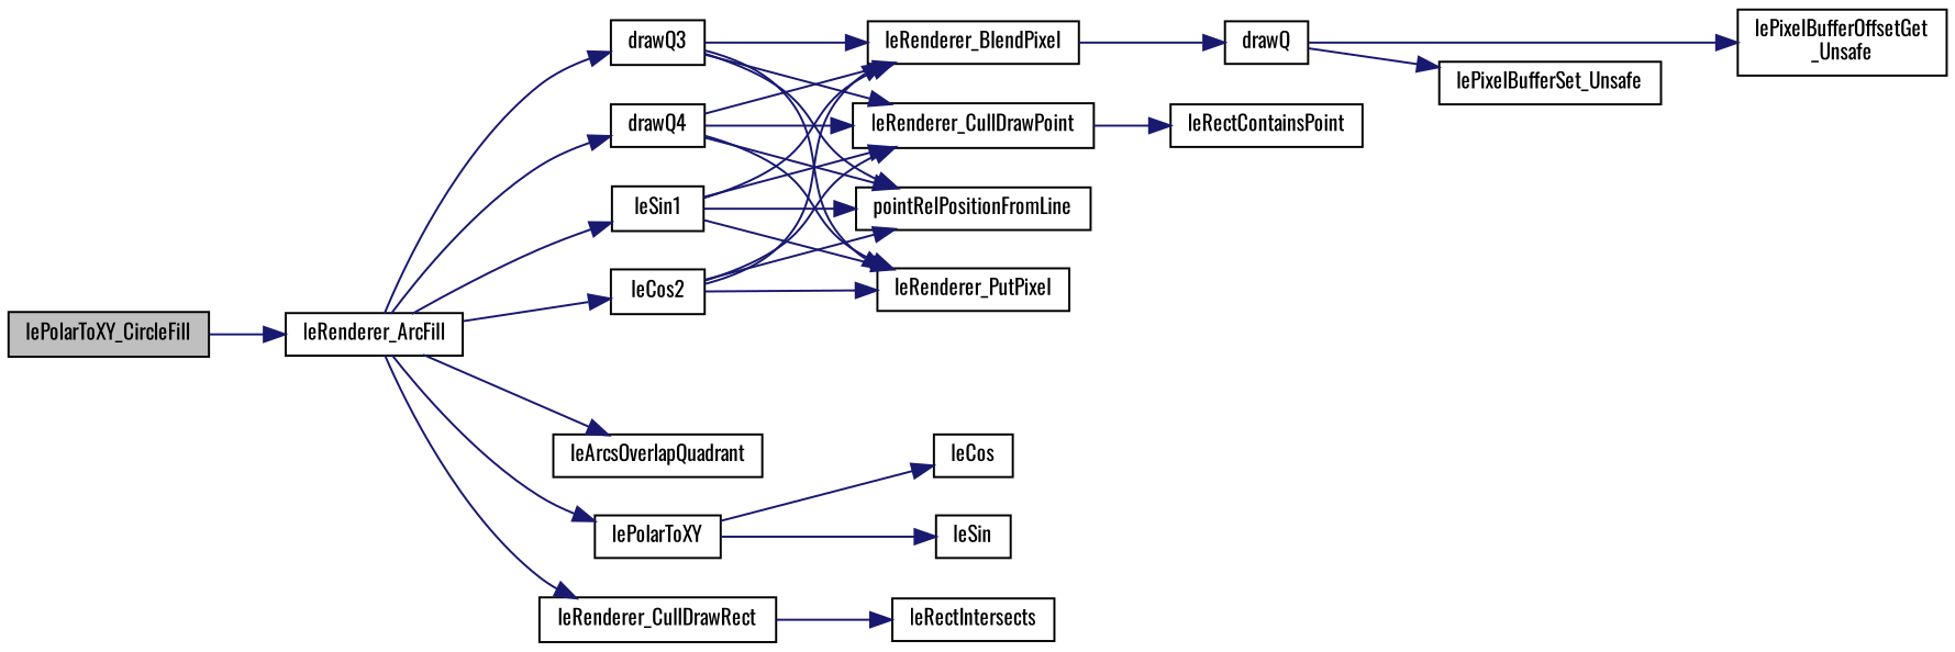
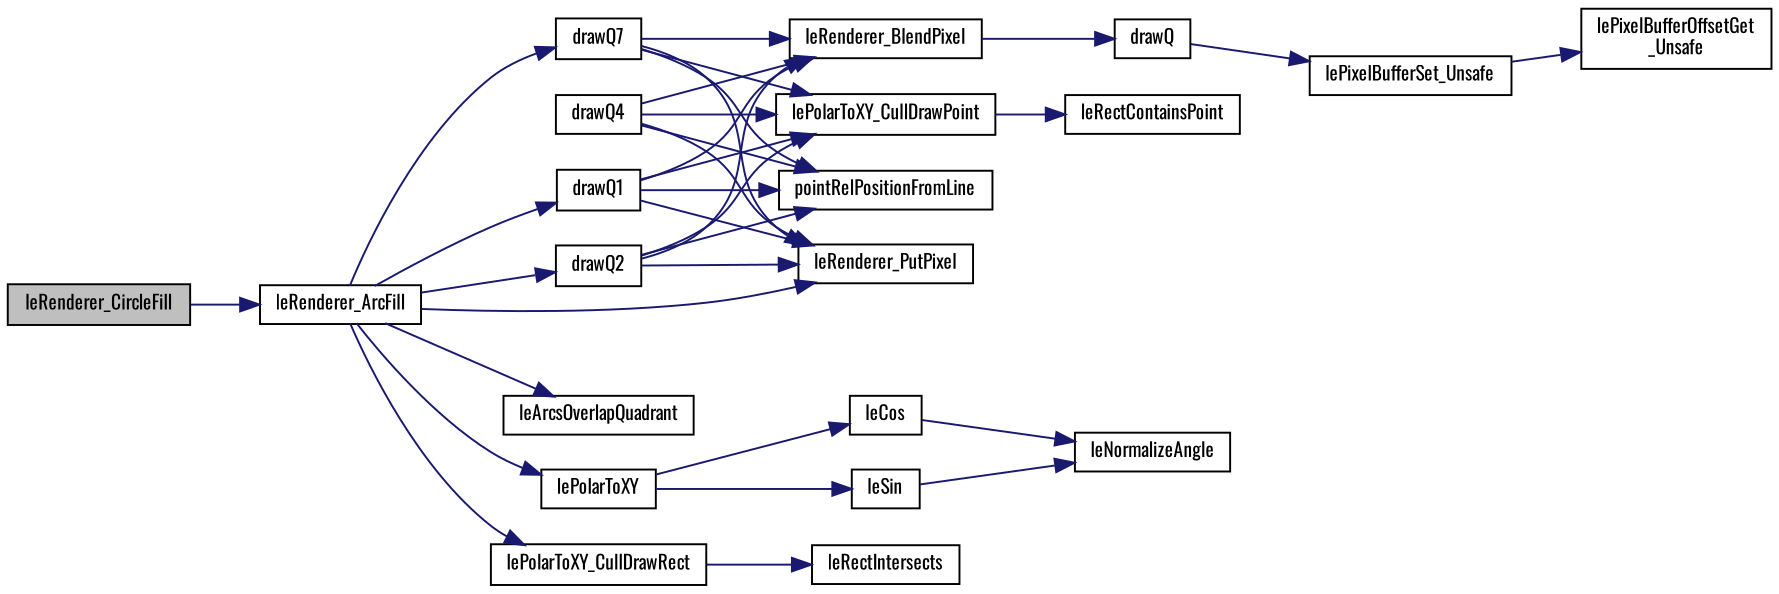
  digraph {
    fontname=Oswald
    rankdir=LR
    node [color=black fillcolor=white fontname=Oswald fontsize=10 shape=record style=filled]
    edge [color=midnightblue fontname=Oswald fontsize=10 labelfontname=Helvetica labelfontsize=10 style=solid]
-   n1 [fillcolor=grey75 fontcolor=black height=0.2 label=lePolarToXY_CircleFill width=0.4]
+   n1 [fillcolor=grey75 fontcolor=black height=0.2 label=leRenderer_CircleFill width=0.4]
    n2 [height=0.2 label=leRenderer_ArcFill width=0.4]
-   n3 [height=0.2 label=leSin1 width=0.4]
-   n4 [height=0.2 label=leCos2 width=0.4]
-   n5 [height=0.2 label=drawQ3 width=0.4]
+   n3 [height=0.2 label=drawQ1 width=0.4]
+   n4 [height=0.2 label=drawQ2 width=0.4]
+   n5 [height=0.2 label=drawQ7 width=0.4]
    n6 [height=0.2 label=drawQ4 width=0.4]
    n7 [height=0.2 label=leArcsOverlapQuadrant width=0.4]
    n8 [height=0.2 label=lePolarToXY width=0.4]
-   n9 [height=0.2 label=leRenderer_CullDrawRect width=0.4]
+   n9 [height=0.2 label=lePolarToXY_CullDrawRect width=0.4]
    n10 [height=0.2 label=leRenderer_BlendPixel width=0.4]
-   n11 [height=0.2 label=leRenderer_CullDrawPoint width=0.4]
+   n11 [height=0.2 label=lePolarToXY_CullDrawPoint width=0.4]
    n12 [height=0.2 label=leRenderer_PutPixel width=0.4]
    n13 [height=0.2 label=pointRelPositionFromLine width=0.4]
    n14 [height=0.2 label=leCos width=0.4]
    n15 [height=0.2 label=leSin width=0.4]
    n16 [height=0.2 label=leRectIntersects width=0.4]
    n17 [height=0.2 label=drawQ width=0.4]
    n18 [height=0.2 label=leRectContainsPoint width=0.4]
    n19 [height=0.2 label=lePixelBufferSet_Unsafe width=0.4]
    n20 [height=0.2 label="lePixelBufferOffsetGet\l_Unsafe" width=0.4]
+   n21 [height=0.2 label=leNormalizeAngle width=0.4]
    n1 -> n2
    n2 -> n3
    n2 -> n4
    n2 -> n5
-   n2 -> n6
+   n2 -> n12
    n2 -> n7
    n2 -> n8
    n2 -> n9
    n3 -> n10
    n3 -> n11
    n3 -> n12
    n3 -> n13
    n4 -> n10
    n4 -> n11
    n4 -> n12
    n4 -> n13
    n5 -> n10
    n5 -> n11
    n5 -> n12
    n5 -> n13
    n6 -> n10
    n6 -> n11
    n6 -> n12
    n6 -> n13
    n8 -> n14
    n8 -> n15
    n9 -> n16
    n10 -> n17
    n11 -> n18
+   n14 -> n21
+   n15 -> n21
    n17 -> n19
-   n17 -> n20
+   n19 -> n20
  }
